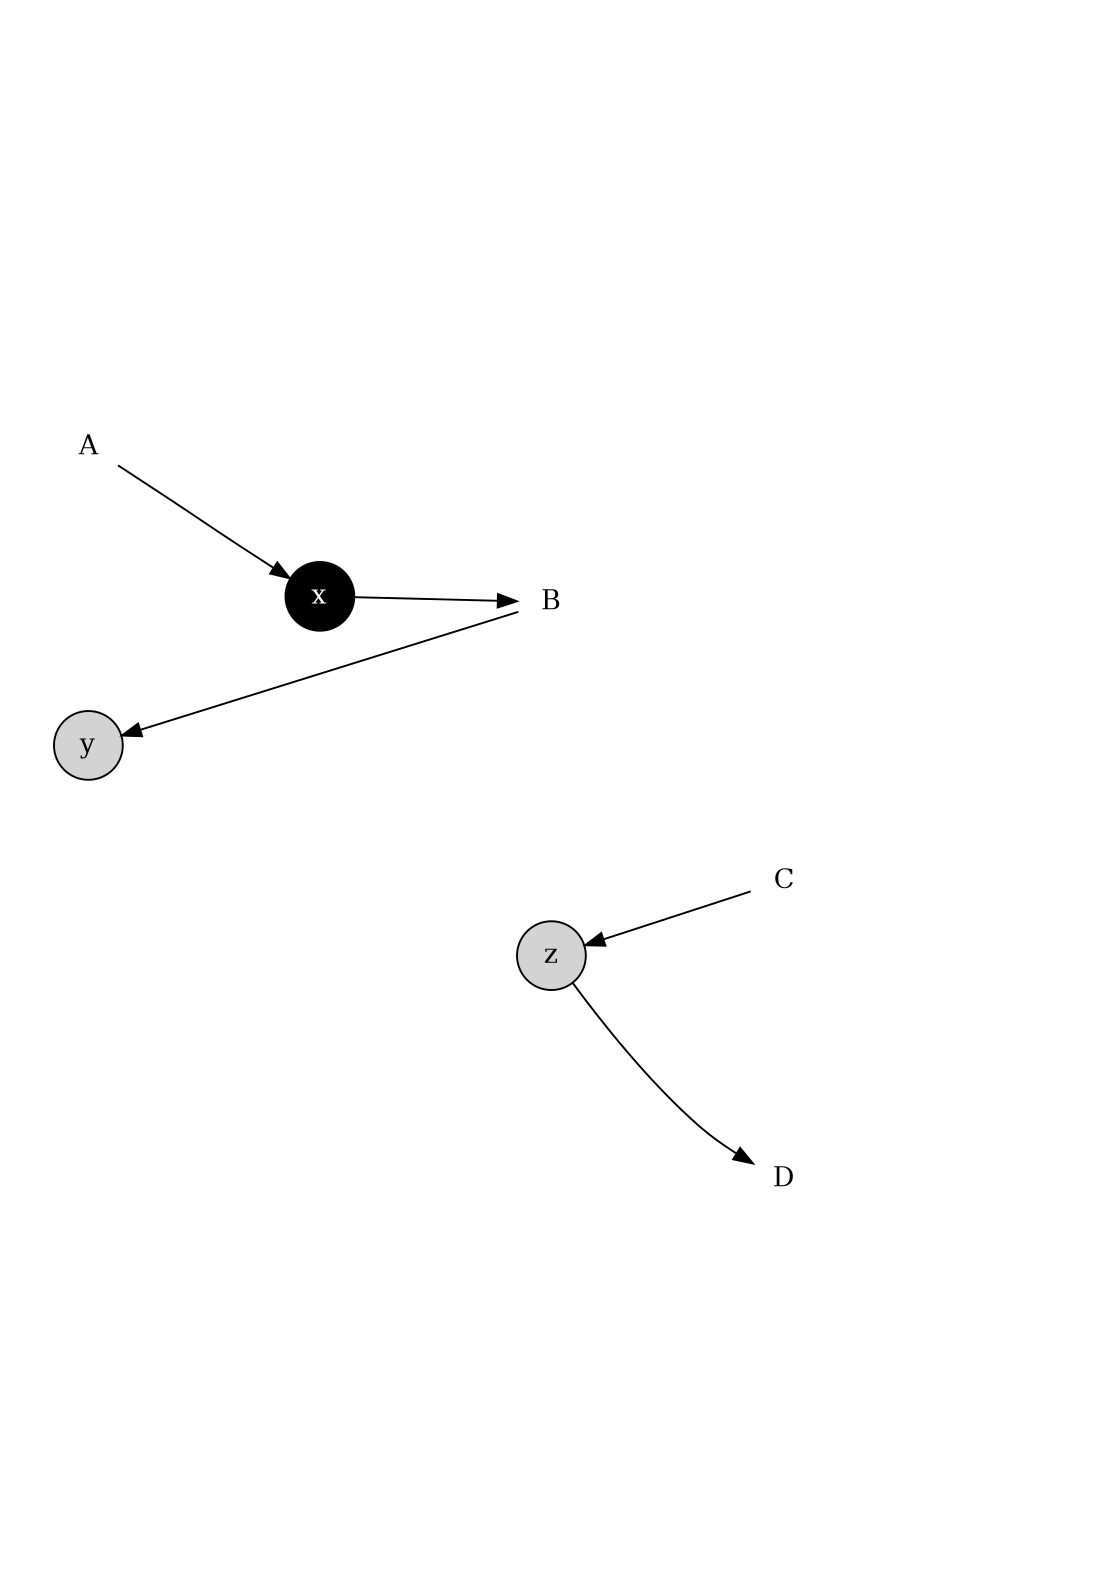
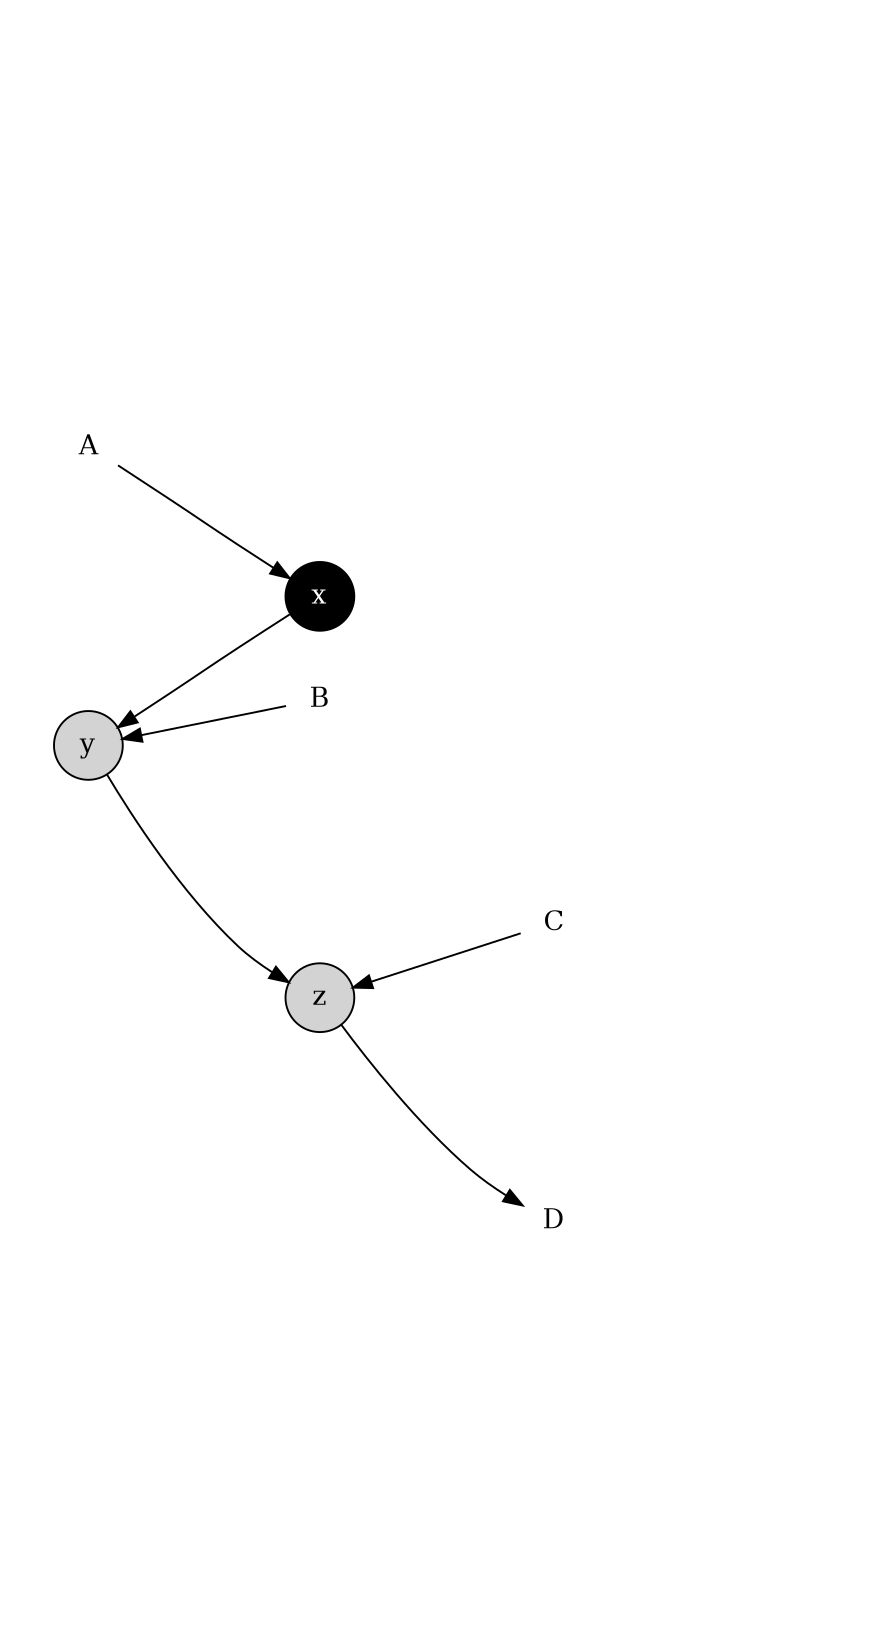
  digraph {
    rankdir=LR
    node [shape=circle style=invis]
    edge [style=invis]
    nilaAl
    nilaAm
    nilaAr
    nilaBl
    nilaBm
    nilaBr
    nilaCl
    nilaCm
    nilaCr
    nilaDl
    nilaDm
    nilaDr
    n13 [color=white label=C style=filled]
    nilazm
    n15 [color=white label=D style=filled]
    n16 [color=white label=B style=filled]
    nilaym
    n18 [fillcolor=lightgray fontcolor=black label=z style=filled]
    n19 [color=white label=A style=filled]
    nilaxm
    n21 [fillcolor=lightgray fontcolor=black label=y style=filled]
    n22 [fillcolor=black fontcolor=white label=x style=filled]
    subgraph sub_1 {
      rank=same
      nilaAl
      nilaAm
      nilaAr
    }
    subgraph sub_2 {
      rank=same
      nilaBl
      nilaBm
      nilaBr
    }
    subgraph sub_3 {
      rank=same
      nilaCl
      nilaCm
      nilaCr
    }
    subgraph sub_4 {
      rank=same
      nilaDl
      nilaDm
      nilaDr
    }
    subgraph sub_5 {
      rank=same
      n13
      nilazm
      n15
    }
    subgraph sub_6 {
      rank=same
      n16
      nilaym
      n18
    }
    subgraph sub_7 {
      rank=same
      n19
      nilaxm
      n21
    }
    nilaAl -> nilaAm
    nilaAm -> nilaAr
    nilaBl -> nilaBm
    nilaBm -> nilaBr
    nilaCl -> nilaCm
    nilaCm -> nilaCr
    nilaDl -> nilaDm
    nilaDm -> nilaDr
    n13 -> nilaCl
    n13 -> nilaCm
    n13 -> nilaCr
    n13 -> nilazm
    n13 -> n18 [style=""]
    nilazm -> n15
    n15 -> nilaDl
    n15 -> nilaDm
    n15 -> nilaDr
    n16 -> nilaBl
    n16 -> nilaBm
    n16 -> nilaBr
    n16 -> nilaym
    n16 -> n21 [style=""]
    nilaym -> n18
    n18 -> nilazm
    n18 -> n15 [style=""]
    n19 -> nilaAl
    n19 -> nilaAm
    n19 -> nilaAr
    n19 -> nilaxm
    n19 -> n22 [style=""]
    nilaxm -> n21
    n21 -> nilaym
+   n21 -> n18 [style=""]
    n22 -> nilaxm
-   n22 -> n16 [style=""]
+   n22 -> n21 [style=""]
  }
